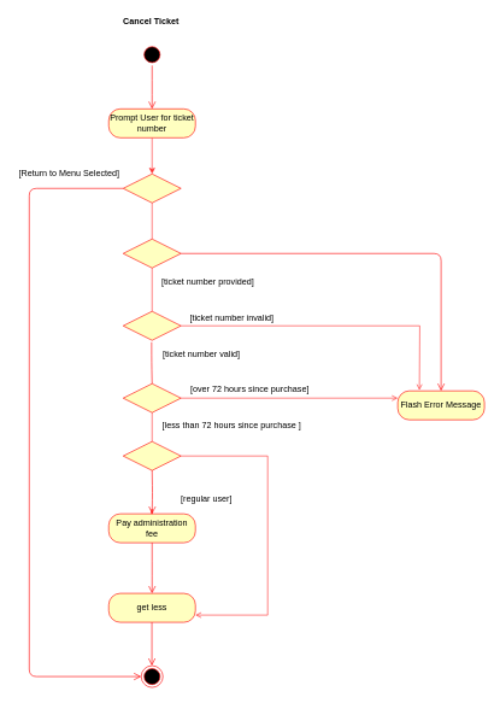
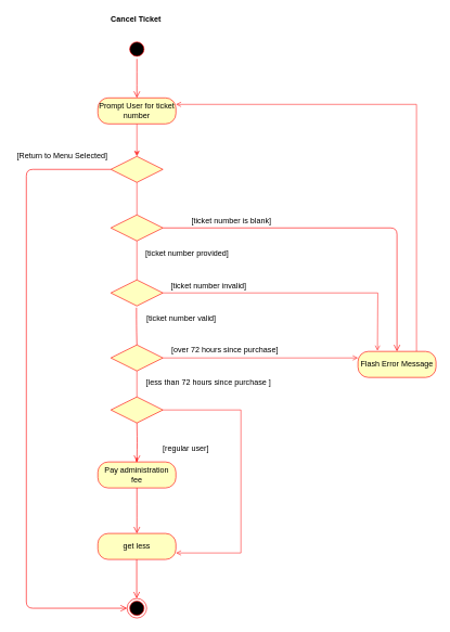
  <mxCell id="0" />
  <mxCell id="1" parent="0" />
  <mxCell id="2" value="" style="ellipse;html=1;shape=startState;fillColor=#000000;strokeColor=#ff0000;" vertex="1" parent="1"><mxGeometry x="195" y="60" width="30" height="30" as="geometry" /></mxCell>
  <mxCell id="3" value="" style="edgeStyle=orthogonalEdgeStyle;html=1;verticalAlign=bottom;endArrow=open;endSize=8;strokeColor=#ff0000;" edge="1" source="2" parent="1"><mxGeometry relative="1" as="geometry"><mxPoint x="210" y="150" as="targetPoint" /></mxGeometry></mxCell>
  <mxCell id="4" style="edgeStyle=orthogonalEdgeStyle;rounded=0;orthogonalLoop=1;jettySize=auto;html=1;exitX=0.5;exitY=1;exitDx=0;exitDy=0;entryX=0.5;entryY=0;entryDx=0;entryDy=0;strokeColor=#FF3333;" edge="1" parent="1" source="5" target="24"><mxGeometry relative="1" as="geometry" /></mxCell>
  <mxCell id="5" value="Prompt User for ticket number" style="rounded=1;whiteSpace=wrap;html=1;arcSize=40;fontColor=#000000;fillColor=#ffffc0;strokeColor=#ff0000;" vertex="1" parent="1"><mxGeometry x="150" y="150" width="120" height="40" as="geometry" /></mxCell>
  <mxCell id="6" value="" style="edgeStyle=orthogonalEdgeStyle;html=1;verticalAlign=bottom;endArrow=open;endSize=8;strokeColor=#ff0000;" edge="1" parent="1" source="35"><mxGeometry relative="1" as="geometry"><mxPoint x="209.66" y="750" as="targetPoint" /><mxPoint x="210" y="650" as="sourcePoint" /><Array as="points"><mxPoint x="210" y="700" /></Array></mxGeometry></mxCell>
  <mxCell id="7" value="&lt;b&gt;Cancel Ticket&lt;/b&gt;&amp;nbsp;" style="text;html=1;align=center;verticalAlign=middle;resizable=0;points=[];autosize=1;" vertex="1" parent="1"><mxGeometry x="160" y="20" width="100" height="20" as="geometry" /></mxCell>
  <mxCell id="8" value="get less" style="rounded=1;whiteSpace=wrap;html=1;arcSize=40;fontColor=#000000;fillColor=#ffffc0;strokeColor=#ff0000;" vertex="1" parent="1"><mxGeometry x="150" y="820" width="120" height="40" as="geometry" /></mxCell>
  <mxCell id="9" value="" style="ellipse;html=1;shape=endState;fillColor=#000000;strokeColor=#ff0000;" vertex="1" parent="1"><mxGeometry x="195" y="920" width="30" height="30" as="geometry" /></mxCell>
  <mxCell id="10" value="" style="edgeStyle=orthogonalEdgeStyle;html=1;verticalAlign=bottom;endArrow=open;endSize=8;strokeColor=#ff0000;" edge="1" parent="1"><mxGeometry relative="1" as="geometry"><mxPoint x="209.71" y="920" as="targetPoint" /><mxPoint x="209.71" y="860" as="sourcePoint" /></mxGeometry></mxCell>
+ <mxCell id="11" style="edgeStyle=orthogonalEdgeStyle;rounded=0;orthogonalLoop=1;jettySize=auto;html=1;exitX=0.75;exitY=0;exitDx=0;exitDy=0;entryX=1;entryY=0.25;entryDx=0;entryDy=0;endArrow=open;endFill=0;strokeColor=#FF3333;startArrow=none;startFill=0;" edge="1" parent="1" source="12" target="5"><mxGeometry relative="1" as="geometry" /></mxCell>
  <mxCell id="12" value="Flash Error Message" style="rounded=1;whiteSpace=wrap;html=1;arcSize=40;fontColor=#000000;fillColor=#ffffc0;strokeColor=#ff0000;" vertex="1" parent="1"><mxGeometry x="550" y="540" width="120" height="40" as="geometry" /></mxCell>
  <mxCell id="13" style="edgeStyle=orthogonalEdgeStyle;rounded=0;orthogonalLoop=1;jettySize=auto;html=1;exitX=1;exitY=0.5;exitDx=0;exitDy=0;endArrow=open;endFill=0;strokeColor=#FF3333;" edge="1" parent="1" source="14"><mxGeometry relative="1" as="geometry"><mxPoint x="580" y="539" as="targetPoint" /></mxGeometry></mxCell>
  <mxCell id="14" value="" style="rhombus;whiteSpace=wrap;html=1;fillColor=#ffffc0;strokeColor=#ff0000;" vertex="1" parent="1"><mxGeometry x="170" y="430" width="80" height="40" as="geometry" /></mxCell>
  <mxCell id="15" value="" style="edgeStyle=orthogonalEdgeStyle;html=1;verticalAlign=bottom;endArrow=open;endSize=8;strokeColor=#ff0000;exitX=0;exitY=0.5;exitDx=0;exitDy=0;entryX=0;entryY=0.5;entryDx=0;entryDy=0;" edge="1" source="24" target="9" parent="1"><mxGeometry relative="1" as="geometry"><mxPoint x="50" y="596.748" as="targetPoint" /><mxPoint x="290" y="445" as="sourcePoint" /><Array as="points"><mxPoint x="40" y="260" /><mxPoint x="40" y="935" /></Array></mxGeometry></mxCell>
  <mxCell id="16" value="[Return to Menu Selected]" style="text;html=1;align=center;verticalAlign=middle;resizable=0;points=[];autosize=1;" vertex="1" parent="1"><mxGeometry x="20" y="230" width="150" height="20" as="geometry" /></mxCell>
  <mxCell id="17" value="" style="edgeStyle=orthogonalEdgeStyle;html=1;verticalAlign=bottom;endArrow=none;endSize=8;strokeColor=#ff0000;exitX=0.492;exitY=1.067;exitDx=0;exitDy=0;exitPerimeter=0;entryX=0.5;entryY=0;entryDx=0;entryDy=0;endFill=0;" edge="1" source="14" parent="1" target="30"><mxGeometry relative="1" as="geometry"><mxPoint x="210" y="521" as="targetPoint" /><mxPoint x="209.83" y="550" as="sourcePoint" /></mxGeometry></mxCell>
  <mxCell id="18" style="edgeStyle=orthogonalEdgeStyle;rounded=0;orthogonalLoop=1;jettySize=auto;html=1;exitX=1;exitY=0.5;exitDx=0;exitDy=0;entryX=1;entryY=0.75;entryDx=0;entryDy=0;endArrow=open;endFill=0;strokeColor=#FF3333;" edge="1" parent="1" source="19" target="8"><mxGeometry relative="1" as="geometry"><Array as="points"><mxPoint x="370" y="630" /><mxPoint x="370" y="850" /></Array></mxGeometry></mxCell>
  <mxCell id="19" value="" style="rhombus;whiteSpace=wrap;html=1;fillColor=#ffffc0;strokeColor=#ff0000;" vertex="1" parent="1"><mxGeometry x="170" y="610" width="80" height="40" as="geometry" /></mxCell>
  <mxCell id="20" value="" style="edgeStyle=orthogonalEdgeStyle;html=1;verticalAlign=bottom;endArrow=open;endSize=8;strokeColor=#ff0000;exitX=1;exitY=0.5;exitDx=0;exitDy=0;entryX=0.5;entryY=0;entryDx=0;entryDy=0;" edge="1" source="26" target="12" parent="1"><mxGeometry relative="1" as="geometry"><mxPoint x="220" y="655" as="targetPoint" /><mxPoint x="220" y="595" as="sourcePoint" /></mxGeometry></mxCell>
+ <mxCell id="21" value="[ticket number is blank]" style="text;html=1;align=center;verticalAlign=middle;resizable=0;points=[];autosize=1;" vertex="1" parent="1"><mxGeometry x="285" y="330" width="140" height="20" as="geometry" /></mxCell>
  <mxCell id="22" value="[regular user]" style="text;html=1;align=center;verticalAlign=middle;resizable=0;points=[];autosize=1;" vertex="1" parent="1"><mxGeometry x="240" y="680" width="90" height="20" as="geometry" /></mxCell>
  <mxCell id="23" style="edgeStyle=orthogonalEdgeStyle;rounded=0;orthogonalLoop=1;jettySize=auto;html=1;exitX=0.5;exitY=1;exitDx=0;exitDy=0;entryX=0.5;entryY=0;entryDx=0;entryDy=0;strokeColor=#FF3333;endArrow=none;endFill=0;" edge="1" parent="1" source="24" target="26"><mxGeometry relative="1" as="geometry" /></mxCell>
  <mxCell id="24" value="" style="rhombus;whiteSpace=wrap;html=1;fillColor=#ffffc0;strokeColor=#ff0000;" vertex="1" parent="1"><mxGeometry x="170" y="240" width="80" height="40" as="geometry" /></mxCell>
  <mxCell id="25" style="edgeStyle=orthogonalEdgeStyle;rounded=0;orthogonalLoop=1;jettySize=auto;html=1;exitX=0.5;exitY=1;exitDx=0;exitDy=0;entryX=0.5;entryY=0;entryDx=0;entryDy=0;endArrow=none;endFill=0;strokeColor=#FF3333;" edge="1" parent="1" source="26" target="14"><mxGeometry relative="1" as="geometry" /></mxCell>
  <mxCell id="26" value="" style="rhombus;whiteSpace=wrap;html=1;fillColor=#ffffc0;strokeColor=#ff0000;" vertex="1" parent="1"><mxGeometry x="170" y="330" width="80" height="40" as="geometry" /></mxCell>
  <mxCell id="27" value="[ticket number provided]" style="text;html=1;align=center;verticalAlign=middle;resizable=0;points=[];autosize=1;" vertex="1" parent="1"><mxGeometry x="217" y="380" width="140" height="20" as="geometry" /></mxCell>
  <mxCell id="28" style="edgeStyle=orthogonalEdgeStyle;rounded=0;orthogonalLoop=1;jettySize=auto;html=1;exitX=0.5;exitY=1;exitDx=0;exitDy=0;entryX=0.5;entryY=0;entryDx=0;entryDy=0;endArrow=none;endFill=0;strokeColor=#FF3333;" edge="1" parent="1" source="30" target="19"><mxGeometry relative="1" as="geometry" /></mxCell>
  <mxCell id="29" style="edgeStyle=orthogonalEdgeStyle;rounded=0;orthogonalLoop=1;jettySize=auto;html=1;exitX=1;exitY=0.5;exitDx=0;exitDy=0;entryX=0;entryY=0.25;entryDx=0;entryDy=0;endArrow=open;endFill=0;strokeColor=#FF3333;" edge="1" parent="1" source="30" target="12"><mxGeometry relative="1" as="geometry" /></mxCell>
  <mxCell id="30" value="" style="rhombus;whiteSpace=wrap;html=1;fillColor=#ffffc0;strokeColor=#ff0000;" vertex="1" parent="1"><mxGeometry x="170" y="530" width="80" height="40" as="geometry" /></mxCell>
  <mxCell id="31" value="[ticket number valid]" style="text;html=1;align=center;verticalAlign=middle;resizable=0;points=[];autosize=1;" vertex="1" parent="1"><mxGeometry x="218" y="480" width="120" height="20" as="geometry" /></mxCell>
  <mxCell id="32" value="[ticket number invalid]" style="text;html=1;align=center;verticalAlign=middle;resizable=0;points=[];autosize=1;" vertex="1" parent="1"><mxGeometry x="255" y="430" width="130" height="20" as="geometry" /></mxCell>
  <mxCell id="33" value="[less than 72 hours since purchase ]" style="text;html=1;align=center;verticalAlign=middle;resizable=0;points=[];autosize=1;" vertex="1" parent="1"><mxGeometry x="215" y="578" width="210" height="20" as="geometry" /></mxCell>
  <mxCell id="34" value="[over 72 hours since purchase]" style="text;html=1;align=center;verticalAlign=middle;resizable=0;points=[];autosize=1;" vertex="1" parent="1"><mxGeometry x="255" y="528" width="180" height="20" as="geometry" /></mxCell>
  <mxCell id="35" value="Pay administration fee" style="rounded=1;whiteSpace=wrap;html=1;arcSize=40;fontColor=#000000;fillColor=#ffffc0;strokeColor=#ff0000;" vertex="1" parent="1"><mxGeometry x="150" y="710" width="120" height="40" as="geometry" /></mxCell>
  <mxCell id="36" value="" style="edgeStyle=orthogonalEdgeStyle;html=1;verticalAlign=bottom;endArrow=open;endSize=8;strokeColor=#ff0000;" edge="1" parent="1" target="35"><mxGeometry relative="1" as="geometry"><mxPoint x="209.66" y="750" as="targetPoint" /><mxPoint x="210" y="650" as="sourcePoint" /><Array as="points" /></mxGeometry></mxCell>
  <mxCell id="37" value="" style="edgeStyle=orthogonalEdgeStyle;html=1;verticalAlign=bottom;endArrow=open;endSize=8;strokeColor=#ff0000;" edge="1" parent="1" source="35"><mxGeometry relative="1" as="geometry"><mxPoint x="210" y="820" as="targetPoint" /><mxPoint x="210" y="750" as="sourcePoint" /></mxGeometry></mxCell>
